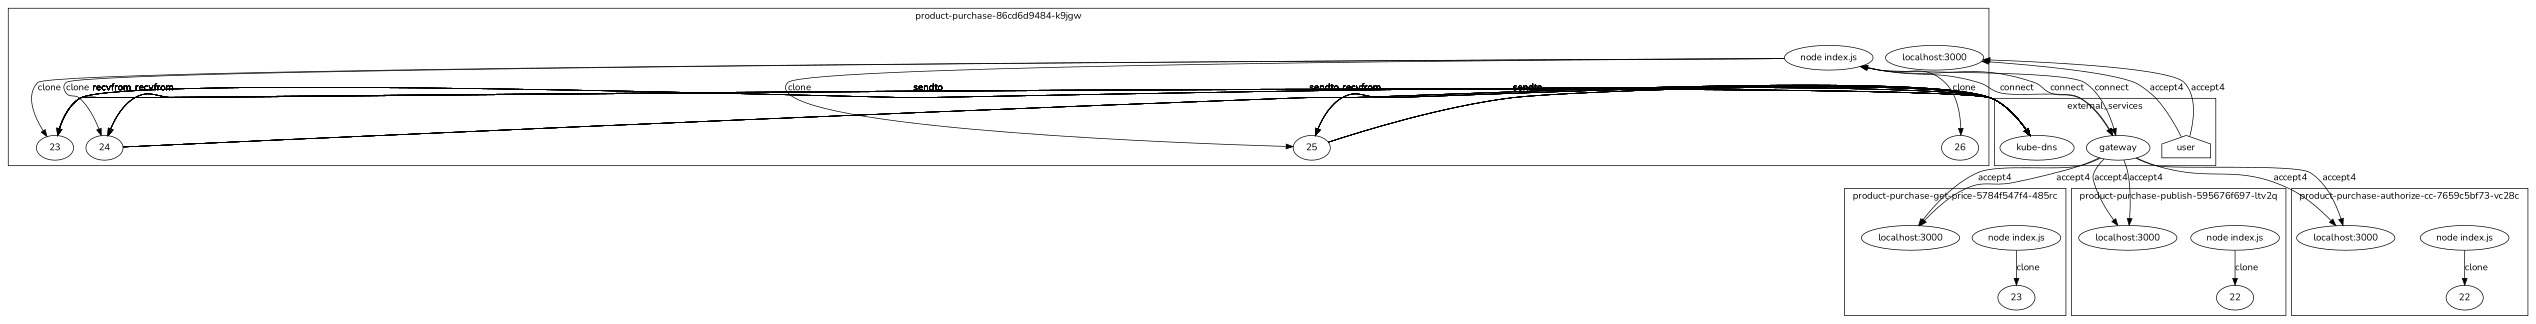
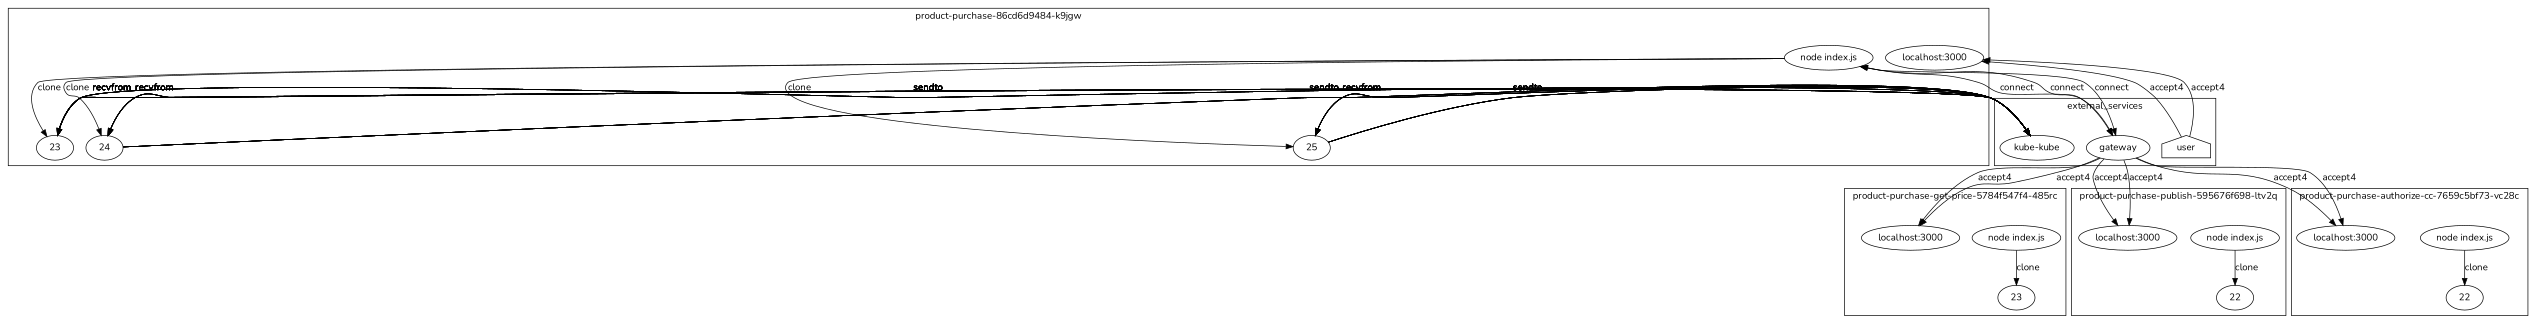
  digraph {
    fontname=Nunito
    node [fontname=Nunito]
    edge [fontname=Nunito]
    n1 [label="node index.js"]
    n2 [label=23]
    n3 [label="localhost:3000"]
    n4 [label="node index.js"]
    n5 [label=22]
    n6 [label="localhost:3000"]
    n7 [label="node index.js"]
    n8 [label=22]
    n9 [label="localhost:3000"]
    n10 [label="node index.js"]
    n11 [label=23]
    n12 [label=24]
    n13 [label=25]
-   n14 [label=26]
    n15 [label="localhost:3000"]
    n16 [label=gateway]
-   n17 [label="kube-dns"]
+   n17 [label="kube-kube"]
    user [shape=house]
    subgraph cluster_1 {
      label=" product-purchase-get-price-5784f547f4-485rc "
      n1
      n2
      n3
    }
    subgraph cluster_2 {
-     label=" product-purchase-publish-595676f697-ltv2q "
+     label=" product-purchase-publish-595676f698-ltv2q "
      n4
      n5
      n6
    }
    subgraph cluster_3 {
      label=" product-purchase-authorize-cc-7659c5bf73-vc28c "
      n7
      n8
      n9
    }
    subgraph cluster_4 {
      label=" product-purchase-86cd6d9484-k9jgw "
      n10
      n11
      n12
      n13
-     n14
      n15
    }
    subgraph cluster_5 {
      label=external_services
      n16
      n17
      user
    }
    n1 -> n2 [label=clone]
    n4 -> n5 [label=clone]
    n7 -> n8 [label=clone]
    n10 -> n11 [label=clone]
    n10 -> n12 [label=clone]
    n10 -> n13 [label=clone]
-   n10 -> n14 [label=clone]
    n10 -> n16 [dir=both label=connect]
    n10 -> n16 [dir=both label=connect]
    n10 -> n16 [dir=both label=connect]
    n11 -> n17 [label=sendto]
    n11 -> n17 [label=sendto]
    n11 -> n17 [label=sendto]
    n11 -> n17 [label=sendto]
    n11 -> n17 [label=sendto]
    n11 -> n17 [label=sendto]
    n11 -> n17 [label=sendto]
    n11 -> n17 [label=sendto]
    n12 -> n17 [label=sendto]
    n12 -> n17 [label=sendto]
    n12 -> n17 [label=sendto]
    n12 -> n17 [label=sendto]
    n12 -> n17 [label=sendto]
    n12 -> n17 [label=sendto]
    n12 -> n17 [label=sendto]
    n12 -> n17 [label=sendto]
    n13 -> n17 [label=sendto]
    n13 -> n17 [label=sendto]
    n13 -> n17 [label=sendto]
    n13 -> n17 [label=sendto]
    n13 -> n17 [label=sendto]
    n13 -> n17 [label=sendto]
    n13 -> n17 [label=sendto]
    n13 -> n17 [label=sendto]
    n16 -> n3 [label=accept4]
    n16 -> n3 [label=accept4]
    n16 -> n6 [label=accept4]
    n16 -> n6 [label=accept4]
    n16 -> n9 [label=accept4]
    n16 -> n9 [label=accept4]
    n17 -> n11 [label=recvfrom]
    n17 -> n11 [label=recvfrom]
    n17 -> n11 [label=recvfrom]
    n17 -> n11 [label=recvfrom]
    n17 -> n11 [label=recvfrom]
    n17 -> n11 [label=recvfrom]
    n17 -> n11 [label=recvfrom]
    n17 -> n11 [label=recvfrom]
    n17 -> n12 [label=recvfrom]
    n17 -> n12 [label=recvfrom]
    n17 -> n12 [label=recvfrom]
    n17 -> n12 [label=recvfrom]
    n17 -> n12 [label=recvfrom]
    n17 -> n12 [label=recvfrom]
    n17 -> n12 [label=recvfrom]
    n17 -> n12 [label=recvfrom]
    n17 -> n13 [label=recvfrom]
    n17 -> n13 [label=recvfrom]
    n17 -> n13 [label=recvfrom]
    n17 -> n13 [label=recvfrom]
    n17 -> n13 [label=recvfrom]
    n17 -> n13 [label=recvfrom]
    n17 -> n13 [label=recvfrom]
    n17 -> n13 [label=recvfrom]
    user -> n15 [label=accept4]
    user -> n15 [label=accept4]
  }
